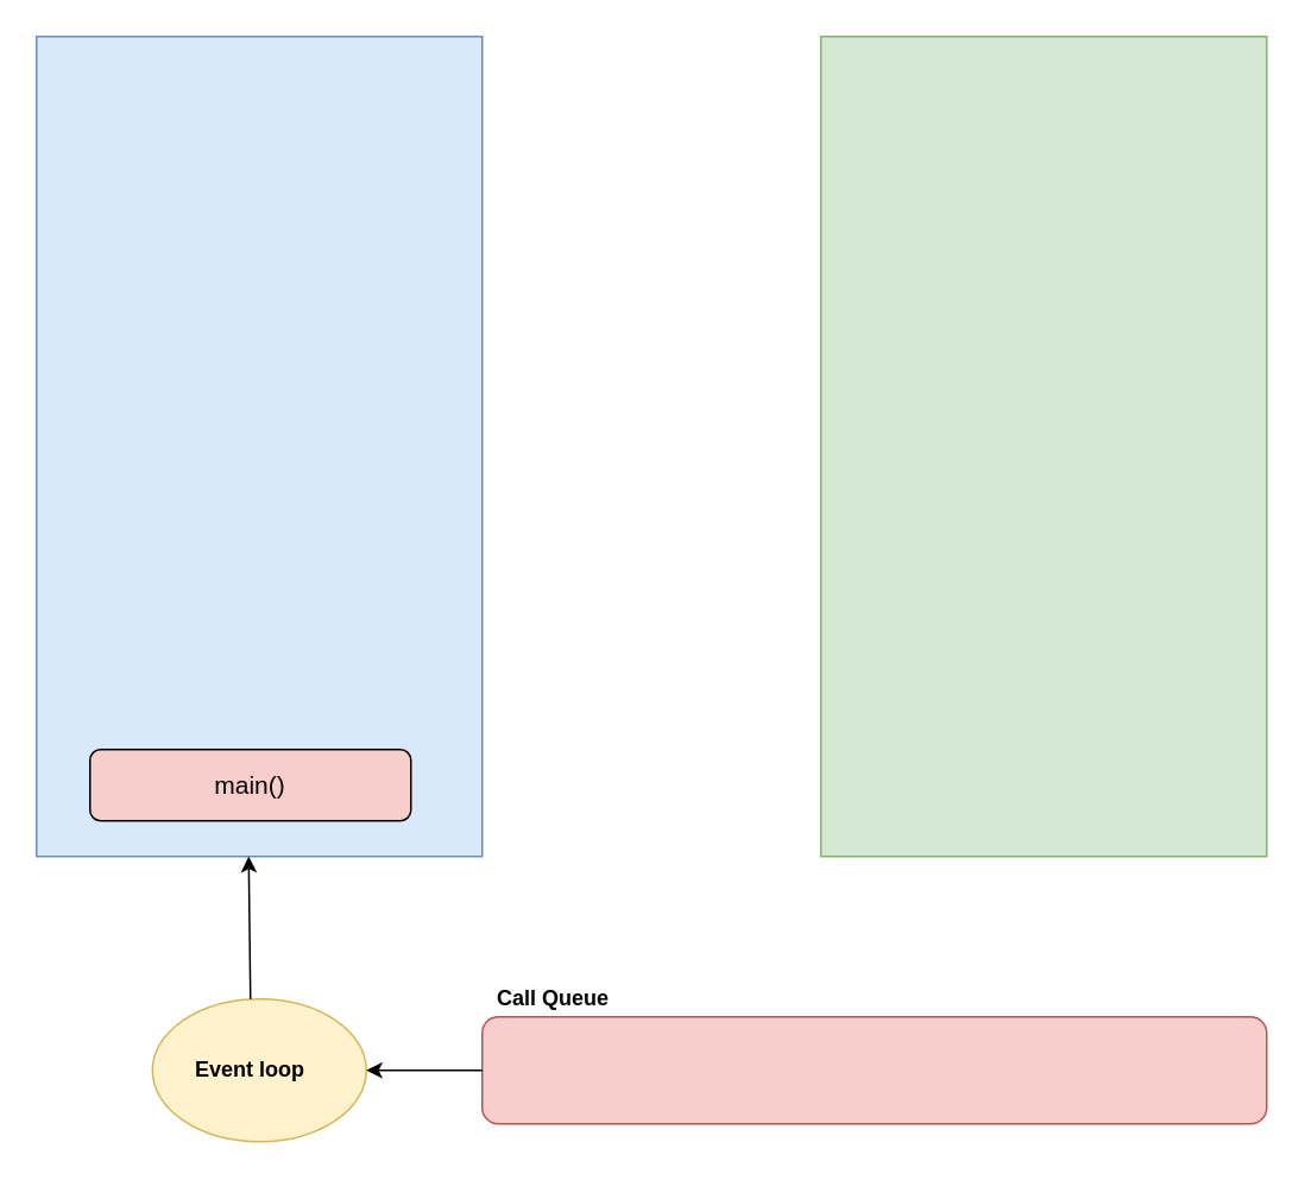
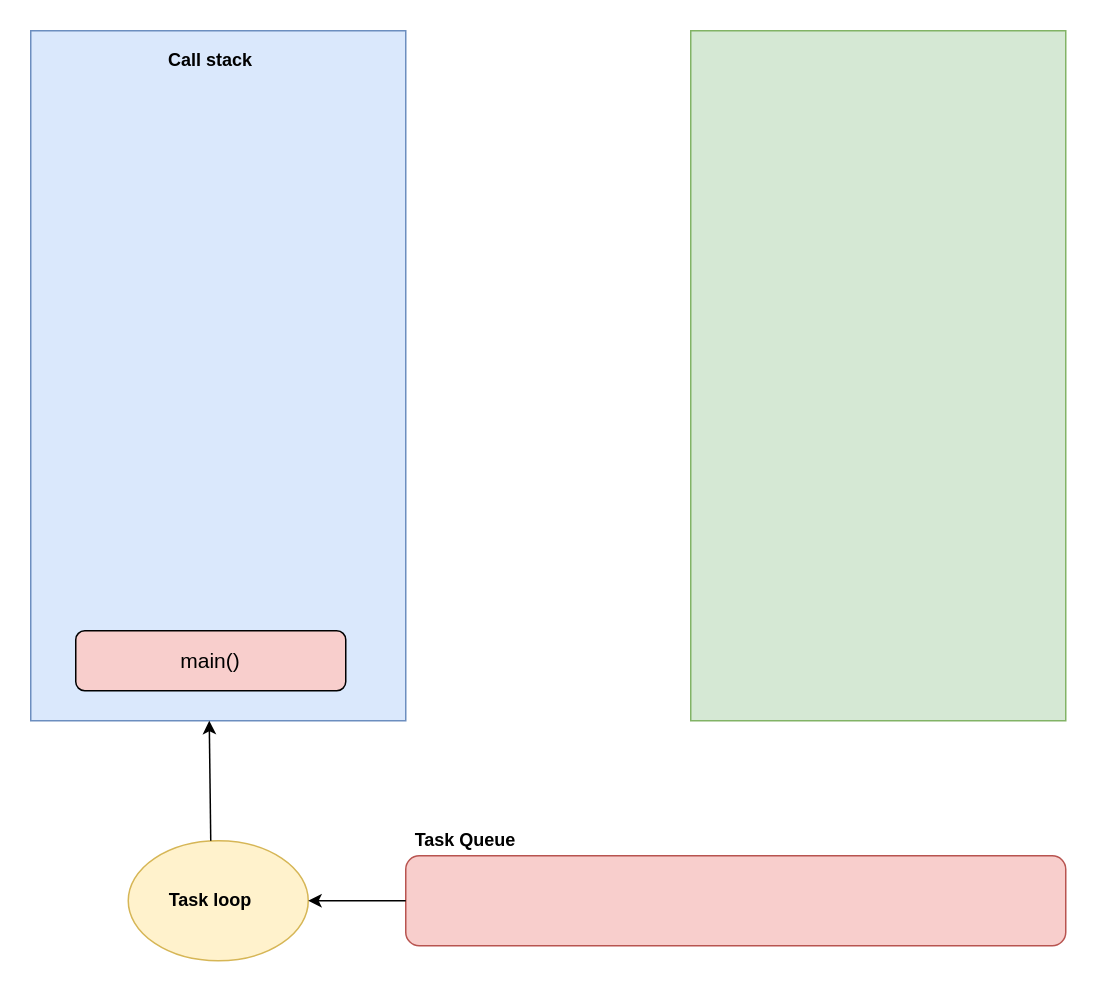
  <mxCell id="0" />
  <mxCell id="1" parent="0" />
  <mxCell id="2" value="" style="rounded=0;whiteSpace=wrap;html=1;fillColor=#dae8fc;strokeColor=#6c8ebf;" vertex="1" parent="1"><mxGeometry x="20" y="20" width="250" height="460" as="geometry" /></mxCell>
  <mxCell id="3" value="" style="rounded=0;whiteSpace=wrap;html=1;fillColor=#d5e8d4;strokeColor=#82b366;" vertex="1" parent="1"><mxGeometry x="460" y="20" width="250" height="460" as="geometry" /></mxCell>
  <mxCell id="4" value="" style="ellipse;whiteSpace=wrap;html=1;fillColor=#fff2cc;strokeColor=#d6b656;" vertex="1" parent="1"><mxGeometry x="85" y="560" width="120" height="80" as="geometry" /></mxCell>
  <mxCell id="5" value="" style="rounded=1;whiteSpace=wrap;html=1;fillColor=#f8cecc;strokeColor=#b85450;" vertex="1" parent="1"><mxGeometry x="270" y="570" width="440" height="60" as="geometry" /></mxCell>
  <mxCell id="6" value="" style="endArrow=classic;html=1;entryX=0.476;entryY=1;entryDx=0;entryDy=0;entryPerimeter=0;" edge="1" parent="1" target="2"><mxGeometry width="50" height="50" relative="1" as="geometry"><mxPoint x="140" y="560" as="sourcePoint" /><mxPoint x="190" y="510" as="targetPoint" /></mxGeometry></mxCell>
  <mxCell id="7" value="" style="endArrow=classic;html=1;exitX=0;exitY=0.5;exitDx=0;exitDy=0;" edge="1" parent="1" source="5" target="4"><mxGeometry width="50" height="50" relative="1" as="geometry"><mxPoint x="340" y="360" as="sourcePoint" /><mxPoint x="390" y="310" as="targetPoint" /></mxGeometry></mxCell>
- <mxCell id="9" value="Event loop" style="text;html=1;strokeColor=none;fillColor=none;align=center;verticalAlign=middle;whiteSpace=wrap;rounded=0;fontStyle=1" vertex="1" parent="1"><mxGeometry x="100" y="590" width="80" height="20" as="geometry" /></mxCell>
- <mxCell id="10" value="Call Queue" style="text;html=1;strokeColor=none;fillColor=none;align=center;verticalAlign=middle;whiteSpace=wrap;rounded=0;fontStyle=1" vertex="1" parent="1"><mxGeometry x="270" y="550" width="80" height="20" as="geometry" /></mxCell>
+ <mxCell id="8" value="Call stack" style="text;html=1;strokeColor=none;fillColor=none;align=center;verticalAlign=middle;whiteSpace=wrap;rounded=0;fontStyle=1" vertex="1" parent="1"><mxGeometry x="100" y="30" width="80" height="20" as="geometry" /></mxCell>
+ <mxCell id="9" value="Task loop" style="text;html=1;strokeColor=none;fillColor=none;align=center;verticalAlign=middle;whiteSpace=wrap;rounded=0;fontStyle=1" vertex="1" parent="1"><mxGeometry x="100" y="590" width="80" height="20" as="geometry" /></mxCell>
+ <mxCell id="10" value="Task Queue" style="text;html=1;strokeColor=none;fillColor=none;align=center;verticalAlign=middle;whiteSpace=wrap;rounded=0;fontStyle=1" vertex="1" parent="1"><mxGeometry x="270" y="550" width="80" height="20" as="geometry" /></mxCell>
  <mxCell id="11" value="&lt;font style=&quot;font-size: 14px&quot;&gt;main()&lt;/font&gt;" style="rounded=1;whiteSpace=wrap;html=1;fillColor=#f8cecc;" vertex="1" parent="1"><mxGeometry x="50" y="420" width="180" height="40" as="geometry" /></mxCell>
